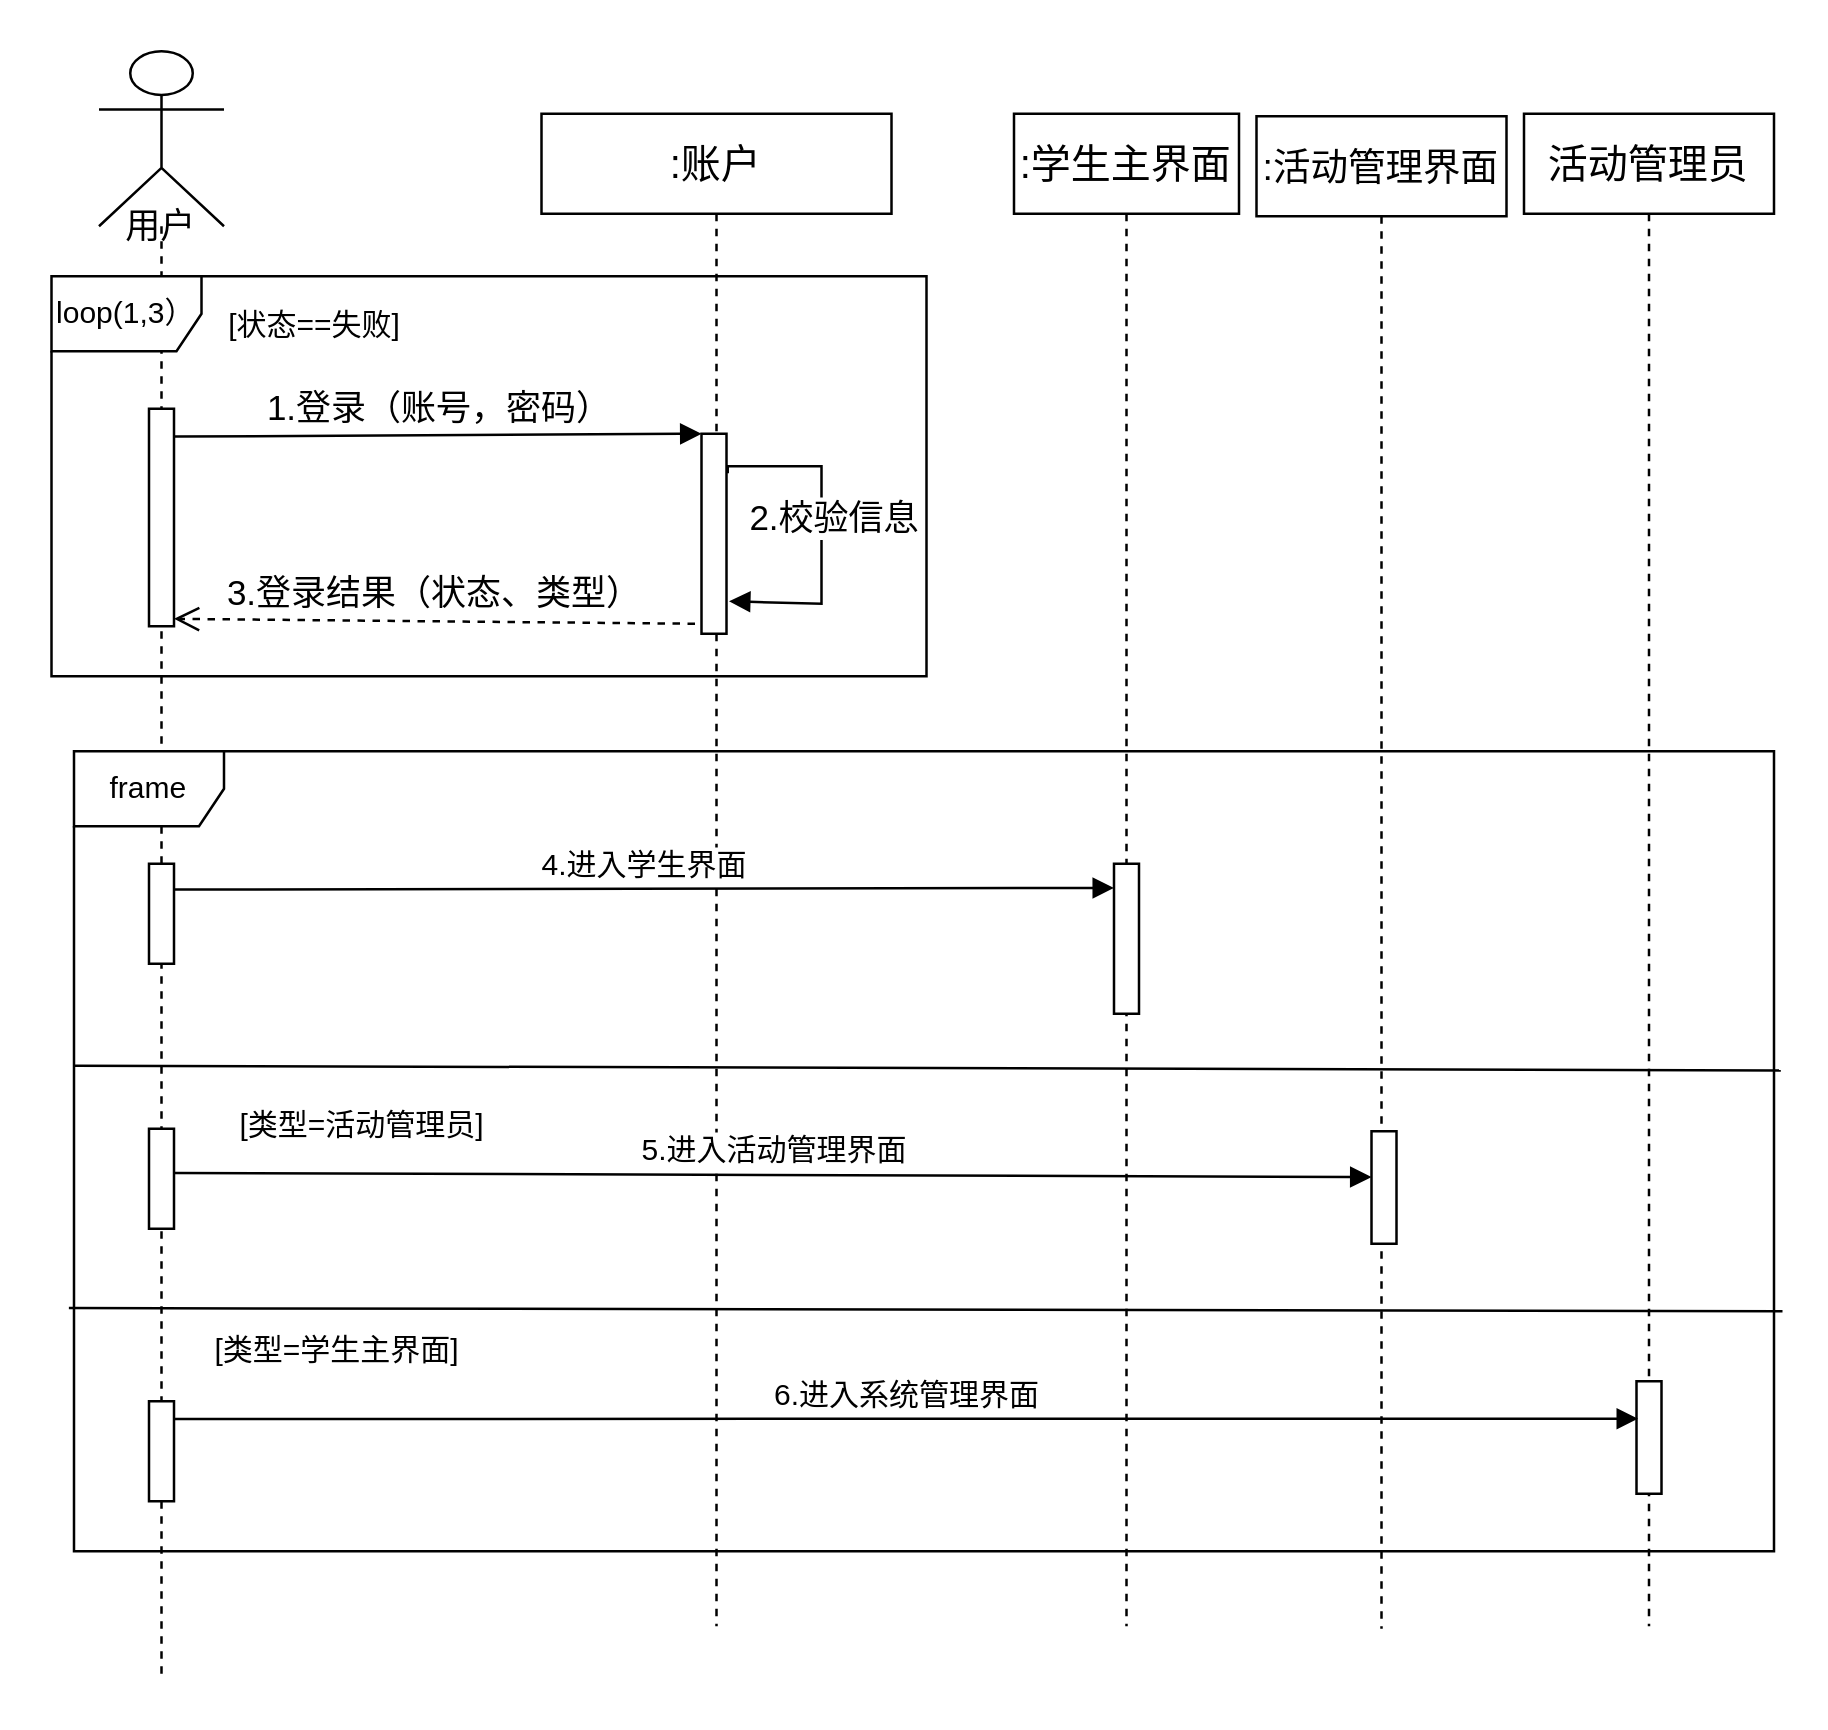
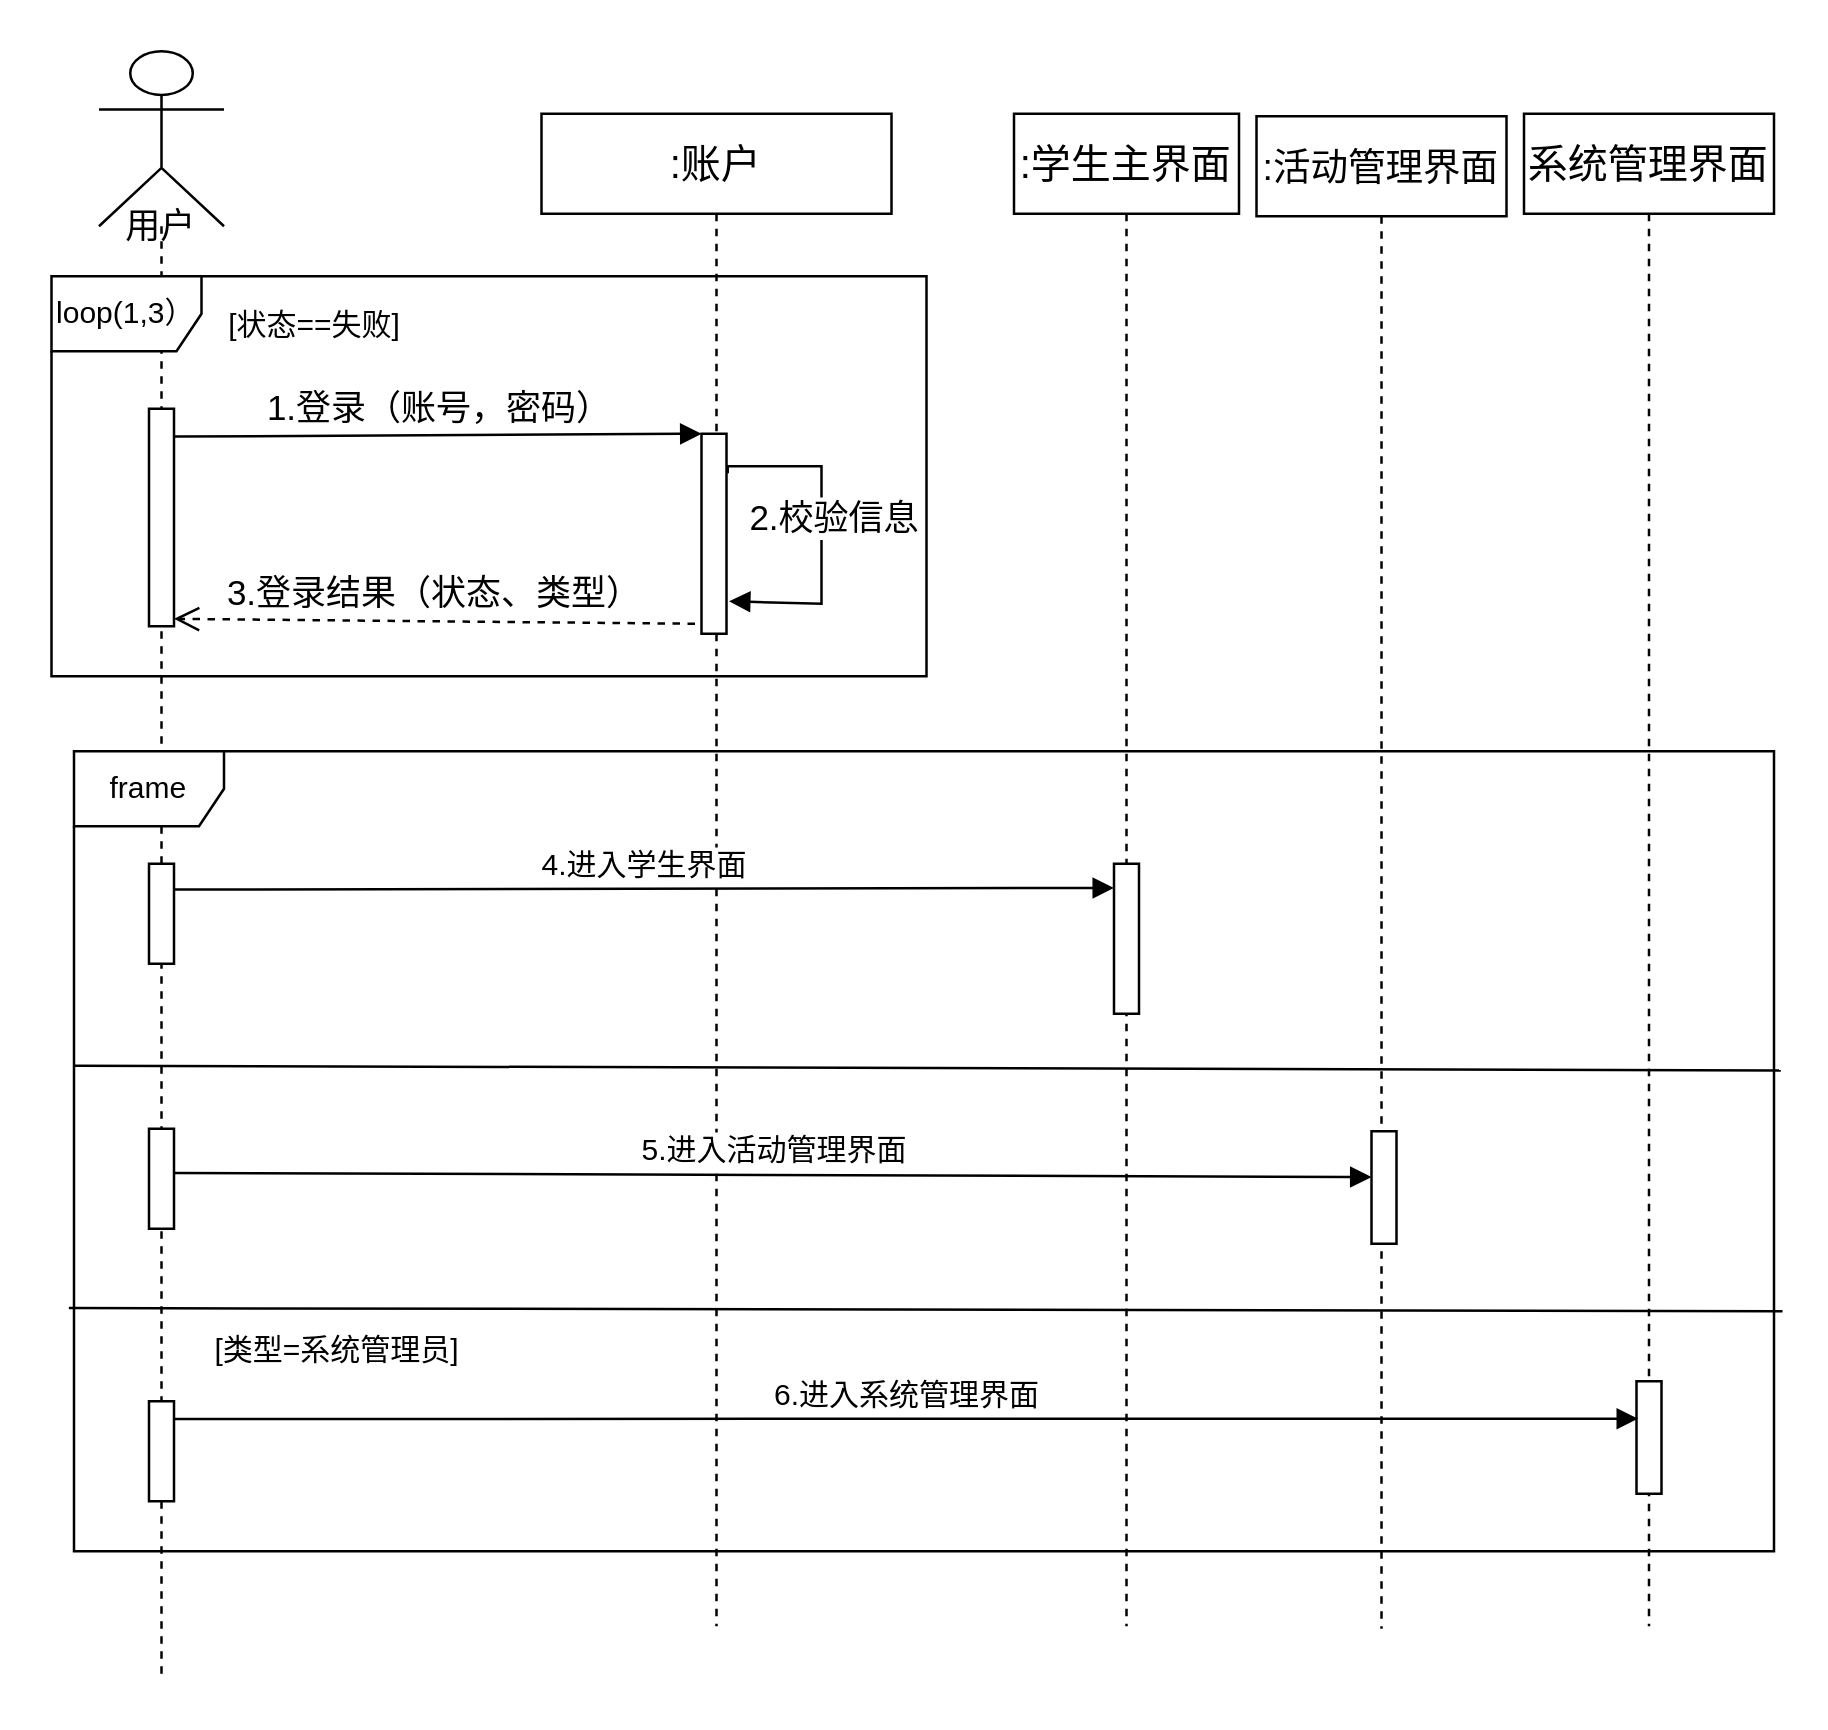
  <mxCell id="0" />
  <mxCell id="1" parent="0" />
  <mxCell id="2" value="用户" style="shape=umlLifeline;participant=umlActor;perimeter=lifelinePerimeter;whiteSpace=wrap;html=1;container=1;collapsible=0;recursiveResize=0;verticalAlign=top;spacingTop=55;outlineConnect=0;size=70;fontSize=14;" parent="1" vertex="1"><mxGeometry x="39" y="20" width="50" height="650" as="geometry" /></mxCell>
  <mxCell id="3" value="" style="html=1;points=[];perimeter=orthogonalPerimeter;strokeWidth=1;" parent="2" vertex="1"><mxGeometry x="20" y="143" width="10" height="87" as="geometry" /></mxCell>
  <mxCell id="4" value=":账户" style="shape=umlLifeline;perimeter=lifelinePerimeter;whiteSpace=wrap;html=1;container=1;collapsible=0;recursiveResize=0;outlineConnect=0;fontSize=16;" parent="1" vertex="1"><mxGeometry x="216" y="45" width="140" height="605" as="geometry" /></mxCell>
  <mxCell id="5" value="" style="html=1;points=[];perimeter=orthogonalPerimeter;strokeWidth=1;" parent="4" vertex="1"><mxGeometry x="64" y="128" width="10" height="80" as="geometry" /></mxCell>
  <mxCell id="6" value="2.校验信息" style="html=1;verticalAlign=bottom;endArrow=block;rounded=0;edgeStyle=orthogonalEdgeStyle;fontSize=14;exitX=1.049;exitY=0.198;exitDx=0;exitDy=0;exitPerimeter=0;" parent="4" source="5" edge="1"><mxGeometry x="0.093" y="5" width="80" relative="1" as="geometry"><mxPoint x="67" y="141" as="sourcePoint" /><mxPoint x="75" y="195" as="targetPoint" /><Array as="points"><mxPoint x="112" y="141" /><mxPoint x="112" y="196" /></Array><mxPoint as="offset" /></mxGeometry></mxCell>
  <mxCell id="7" value="[状态==失败]" style="text;html=1;align=center;verticalAlign=middle;resizable=0;points=[];autosize=1;strokeColor=none;fillColor=none;fontSize=12;" parent="4" vertex="1"><mxGeometry x="-131" y="75" width="80" height="20" as="geometry" /></mxCell>
  <mxCell id="8" value="loop(1,3）" style="shape=umlFrame;whiteSpace=wrap;html=1;fontSize=12;strokeWidth=1;" parent="4" vertex="1"><mxGeometry x="-196" y="65" width="350" height="160" as="geometry" /></mxCell>
  <mxCell id="9" value="1.登录（账号，密码）" style="html=1;verticalAlign=bottom;endArrow=block;entryX=0;entryY=0;rounded=0;exitX=1;exitY=0.128;exitDx=0;exitDy=0;exitPerimeter=0;fontSize=14;" parent="1" source="3" target="5" edge="1"><mxGeometry relative="1" as="geometry"><mxPoint x="69" y="133" as="sourcePoint" /></mxGeometry></mxCell>
  <mxCell id="10" value="3.登录结果（状态、类型）" style="html=1;verticalAlign=bottom;endArrow=open;dashed=1;endSize=8;rounded=0;fontSize=14;exitX=-0.26;exitY=0.95;exitDx=0;exitDy=0;exitPerimeter=0;entryX=1;entryY=0.966;entryDx=0;entryDy=0;entryPerimeter=0;" parent="1" source="5" target="3" edge="1"><mxGeometry relative="1" as="geometry"><mxPoint x="179" y="246" as="sourcePoint" /><mxPoint x="89" y="247" as="targetPoint" /></mxGeometry></mxCell>
  <mxCell id="11" value="frame" style="shape=umlFrame;whiteSpace=wrap;html=1;fontSize=12;strokeWidth=1;" parent="1" vertex="1"><mxGeometry x="29" y="300" width="680" height="320" as="geometry" /></mxCell>
  <mxCell id="12" value="" style="endArrow=none;html=1;rounded=0;fontSize=12;exitX=0;exitY=0.444;exitDx=0;exitDy=0;exitPerimeter=0;entryX=1.004;entryY=0.399;entryDx=0;entryDy=0;entryPerimeter=0;" parent="1" target="11" edge="1"><mxGeometry width="50" height="50" relative="1" as="geometry"><mxPoint x="29" y="425.76" as="sourcePoint" /><mxPoint x="659" y="423.73" as="targetPoint" /></mxGeometry></mxCell>
- <mxCell id="13" value="[类型=活动管理员]" style="text;html=1;align=center;verticalAlign=middle;resizable=0;points=[];autosize=1;strokeColor=none;fillColor=none;fontSize=12;" parent="1" vertex="1"><mxGeometry x="89" y="440" width="110" height="20" as="geometry" /></mxCell>
  <mxCell id="14" value="" style="html=1;points=[];perimeter=orthogonalPerimeter;fontSize=12;strokeWidth=1;" parent="1" vertex="1"><mxGeometry x="59" y="345" width="10" height="40" as="geometry" /></mxCell>
  <mxCell id="15" value="4.进入学生界面" style="html=1;verticalAlign=bottom;endArrow=block;rounded=0;fontSize=12;exitX=1;exitY=0.258;exitDx=0;exitDy=0;exitPerimeter=0;entryX=0;entryY=0.161;entryDx=0;entryDy=0;entryPerimeter=0;" parent="1" source="14" target="17" edge="1"><mxGeometry width="80" relative="1" as="geometry"><mxPoint x="84" y="364.58" as="sourcePoint" /><mxPoint x="439" y="355" as="targetPoint" /></mxGeometry></mxCell>
  <mxCell id="16" value=":学生主界面" style="shape=umlLifeline;perimeter=lifelinePerimeter;whiteSpace=wrap;html=1;container=1;collapsible=0;recursiveResize=0;outlineConnect=0;fontSize=16;strokeWidth=1;" parent="1" vertex="1"><mxGeometry x="405" y="45" width="90" height="605" as="geometry" /></mxCell>
  <mxCell id="17" value="" style="html=1;points=[];perimeter=orthogonalPerimeter;fontSize=16;strokeWidth=1;" parent="16" vertex="1"><mxGeometry x="40" y="300" width="10" height="60" as="geometry" /></mxCell>
  <mxCell id="18" value=":活动管理界面" style="shape=umlLifeline;perimeter=lifelinePerimeter;whiteSpace=wrap;html=1;container=1;collapsible=0;recursiveResize=0;outlineConnect=0;fontSize=15;strokeWidth=1;" parent="1" vertex="1"><mxGeometry x="502" y="46" width="100" height="605" as="geometry" /></mxCell>
  <mxCell id="19" value="" style="html=1;points=[];perimeter=orthogonalPerimeter;fontSize=16;strokeWidth=1;" parent="18" vertex="1"><mxGeometry x="46" y="406" width="10" height="45" as="geometry" /></mxCell>
  <mxCell id="20" value="" style="html=1;points=[];perimeter=orthogonalPerimeter;fontSize=12;strokeWidth=1;" parent="1" vertex="1"><mxGeometry x="59" y="451" width="10" height="40" as="geometry" /></mxCell>
  <mxCell id="21" value="" style="endArrow=none;html=1;rounded=0;fontSize=12;exitX=-0.003;exitY=0.696;exitDx=0;exitDy=0;exitPerimeter=0;entryX=1.005;entryY=0.7;entryDx=0;entryDy=0;entryPerimeter=0;" parent="1" source="11" target="11" edge="1"><mxGeometry width="50" height="50" relative="1" as="geometry"><mxPoint x="39" y="435.76" as="sourcePoint" /><mxPoint x="669" y="433.73" as="targetPoint" /></mxGeometry></mxCell>
  <mxCell id="22" value="5.进入活动管理界面" style="html=1;verticalAlign=bottom;endArrow=block;rounded=0;fontSize=12;exitX=1;exitY=0.442;exitDx=0;exitDy=0;exitPerimeter=0;entryX=0;entryY=0.407;entryDx=0;entryDy=0;entryPerimeter=0;" parent="1" source="20" target="19" edge="1"><mxGeometry width="80" relative="1" as="geometry"><mxPoint x="79" y="365.32" as="sourcePoint" /><mxPoint x="459" y="364.66" as="targetPoint" /></mxGeometry></mxCell>
- <mxCell id="23" value="活动管理员" style="shape=umlLifeline;perimeter=lifelinePerimeter;whiteSpace=wrap;html=1;container=1;collapsible=0;recursiveResize=0;outlineConnect=0;fontSize=16;strokeWidth=1;" parent="1" vertex="1"><mxGeometry x="609" y="45" width="100" height="605" as="geometry" /></mxCell>
+ <mxCell id="23" value="系统管理界面" style="shape=umlLifeline;perimeter=lifelinePerimeter;whiteSpace=wrap;html=1;container=1;collapsible=0;recursiveResize=0;outlineConnect=0;fontSize=16;strokeWidth=1;" parent="1" vertex="1"><mxGeometry x="609" y="45" width="100" height="605" as="geometry" /></mxCell>
  <mxCell id="24" value="" style="html=1;points=[];perimeter=orthogonalPerimeter;fontSize=16;strokeWidth=1;" parent="23" vertex="1"><mxGeometry x="45" y="507" width="10" height="45" as="geometry" /></mxCell>
  <mxCell id="25" value="" style="html=1;points=[];perimeter=orthogonalPerimeter;fontSize=12;strokeWidth=1;" parent="1" vertex="1"><mxGeometry x="59" y="560" width="10" height="40" as="geometry" /></mxCell>
- <mxCell id="26" value="[类型=学生主界面]" style="text;html=1;align=center;verticalAlign=middle;resizable=0;points=[];autosize=1;strokeColor=none;fillColor=none;fontSize=12;" parent="1" vertex="1"><mxGeometry x="79" y="530" width="110" height="20" as="geometry" /></mxCell>
+ <mxCell id="26" value="[类型=系统管理员]" style="text;html=1;align=center;verticalAlign=middle;resizable=0;points=[];autosize=1;strokeColor=none;fillColor=none;fontSize=12;" parent="1" vertex="1"><mxGeometry x="79" y="530" width="110" height="20" as="geometry" /></mxCell>
  <mxCell id="27" value="6.进入系统管理界面" style="html=1;verticalAlign=bottom;endArrow=block;rounded=0;fontSize=12;exitX=1.004;exitY=0.177;exitDx=0;exitDy=0;exitPerimeter=0;entryX=0.062;entryY=0.333;entryDx=0;entryDy=0;entryPerimeter=0;" parent="1" source="25" target="24" edge="1"><mxGeometry width="80" relative="1" as="geometry"><mxPoint x="70.2" y="569.8" as="sourcePoint" /><mxPoint x="635" y="565.82" as="targetPoint" /></mxGeometry></mxCell>
